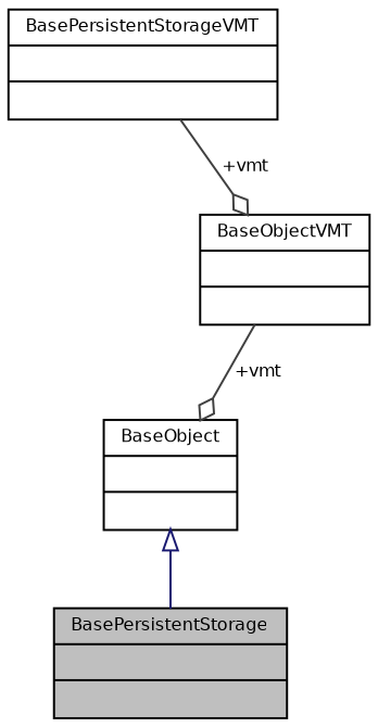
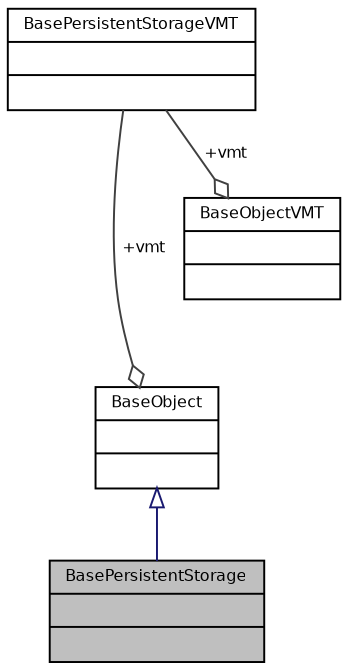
  digraph {
    node [color=black fontname=Helvetica fontsize=8 shape=record]
    edge [color=grey25 fontname=Helvetica fontsize=8 labelfontname=Helvetica labelfontsize=8 style=solid arrowhead=odiamond]
    n1 [fillcolor=grey75 fontcolor=black height=0.2 label="{BasePersistentStorage\n||}" style=filled width=0.4]
    n2 [height=0.2 label="{BaseObject\n||}" width=0.4]
    n3 [height=0.2 label="{BaseObjectVMT\n||}" width=0.4]
    n4 [height=0.2 label="{BasePersistentStorageVMT\n||}" width=0.4]
    n2 -> n1 [arrowtail=onormal color=midnightblue dir=back arrowhead=""]
-   n3 -> n2 [label=" +vmt"]
+   n4 -> n2 [label=" +vmt"]
    n4 -> n3 [label=" +vmt"]
  }
